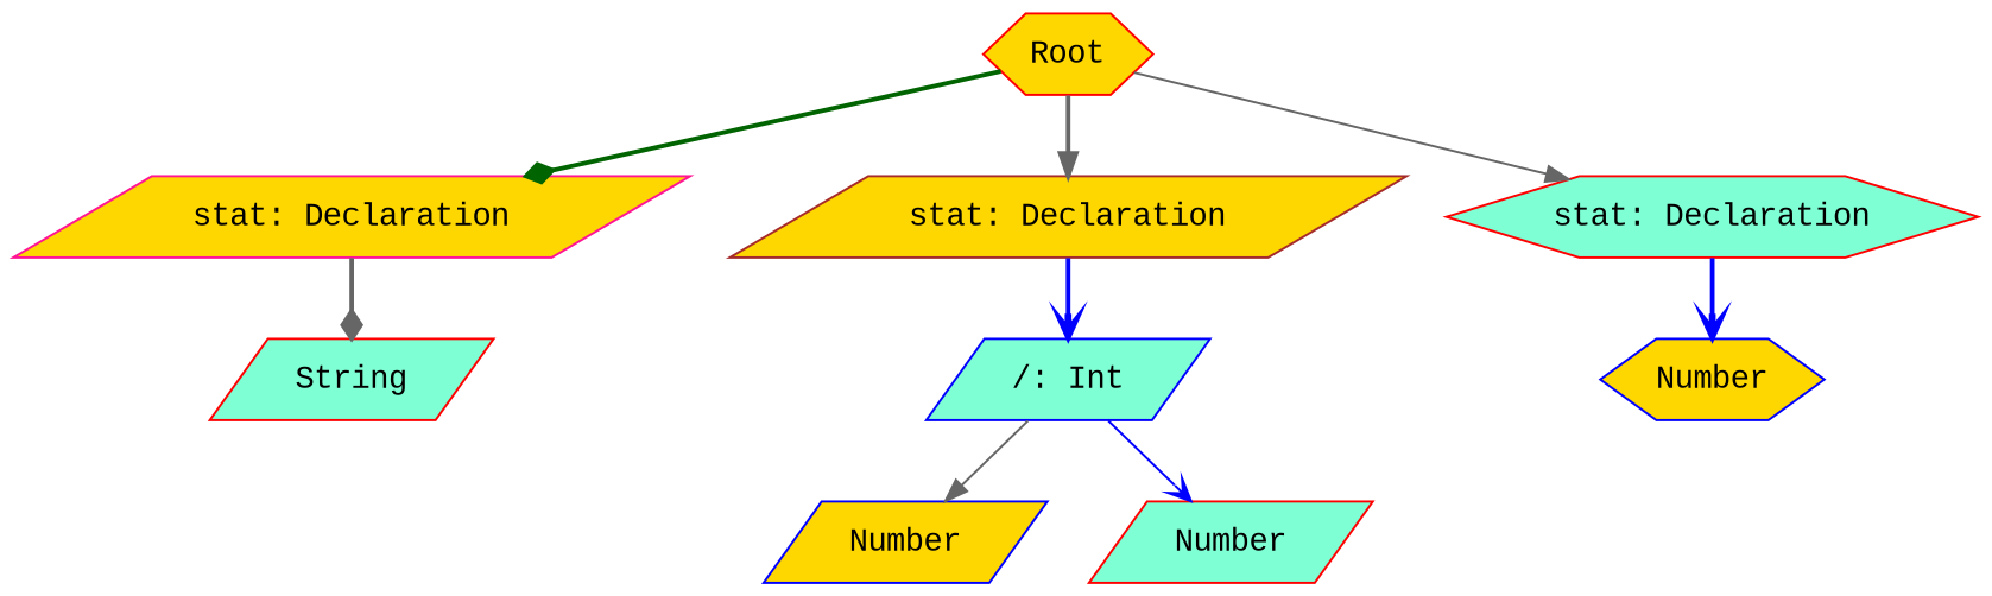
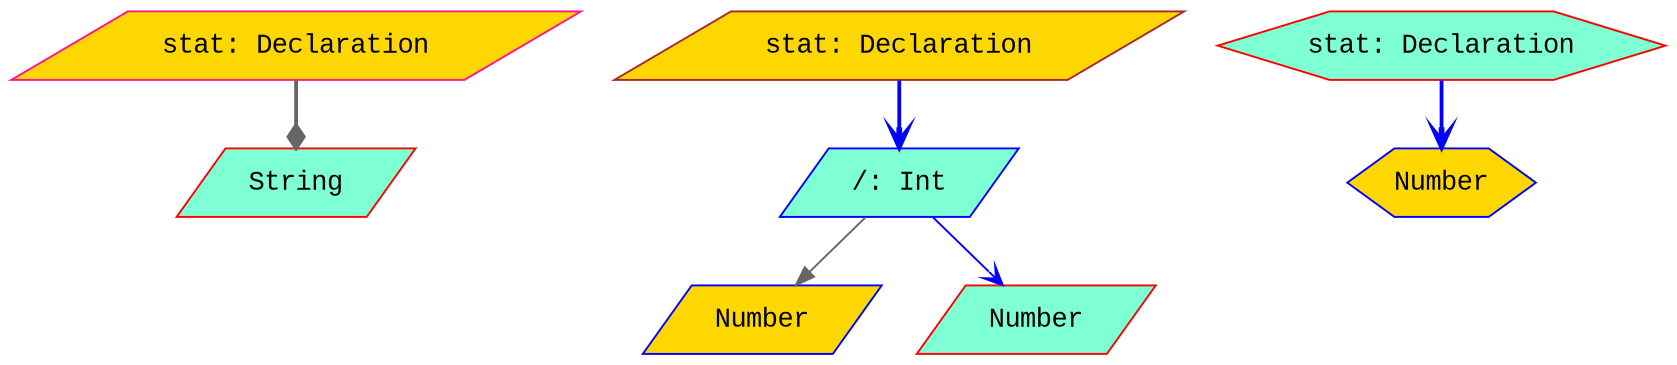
  digraph {
    fontname="Liberation Mono"
    node [style=filled fillcolor=gold color=red shape=parallelogram fontname="Liberation Mono"]
    edge [color=gray40 style=bold arrowhead=normal fontname="Liberation Mono"]
-   n1 [label=Root shape=hexagon]
    n2 [label="stat: Declaration" color=deeppink]
    n3 [label="stat: Declaration" color=brown]
    n4 [label="stat: Declaration" fillcolor=aquamarine shape=hexagon]
    n5 [label=String fillcolor=aquamarine]
    n6 [label="/: Int" fillcolor=aquamarine color=blue]
    n7 [label=Number color=blue]
    n8 [label=Number fillcolor=aquamarine]
    n9 [label=Number color=blue shape=hexagon]
-   n1 -> n2 [color=darkgreen arrowhead=diamond]
-   n1 -> n3
-   n1 -> n4 [style=solid]
    n2 -> n5 [arrowhead=diamond]
    n3 -> n6 [color=blue arrowhead=vee]
    n4 -> n9 [color=blue arrowhead=vee]
    n6 -> n7 [style=solid]
    n6 -> n8 [color=blue style=solid arrowhead=vee]
  }
